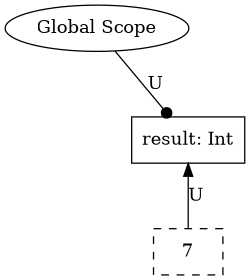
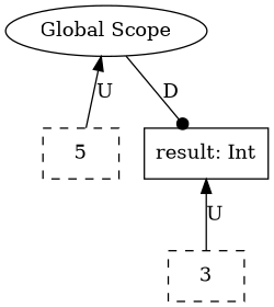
  graph {
    node [shape=box]
    edge [dir=back]
-   n1 [label=7 style=dashed]
+   n1 [label=3 style=dashed]
+   n2 [label=5 style=dashed]
    n3 [label="result: Int"]
    n4 [label="Global Scope" shape=ellipse]
    n3 -- n1 [label=U]
-   n4 -- n3 [arrowhead=dot dir=forward label=U]
+   n4 -- n2 [label=U]
+   n4 -- n3 [arrowhead=dot dir=forward label=D]
  }
